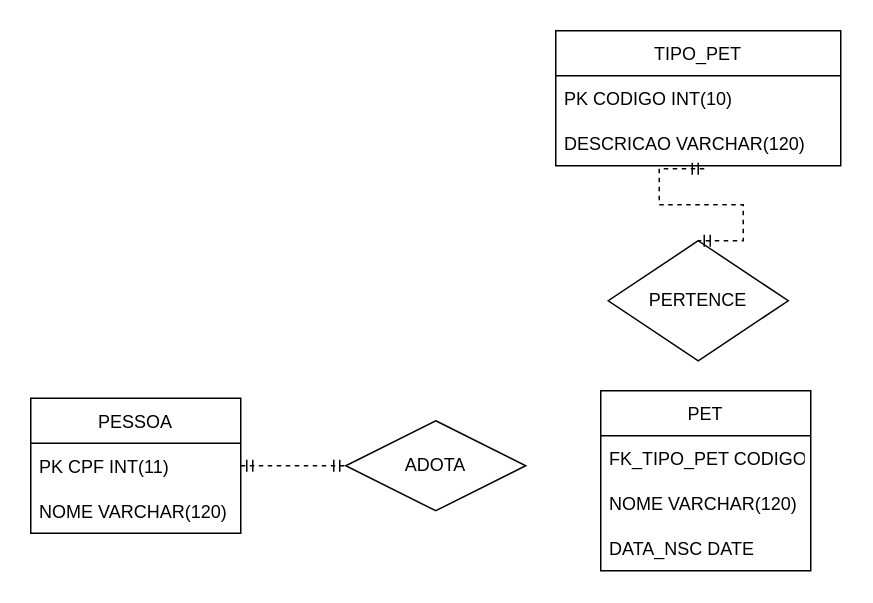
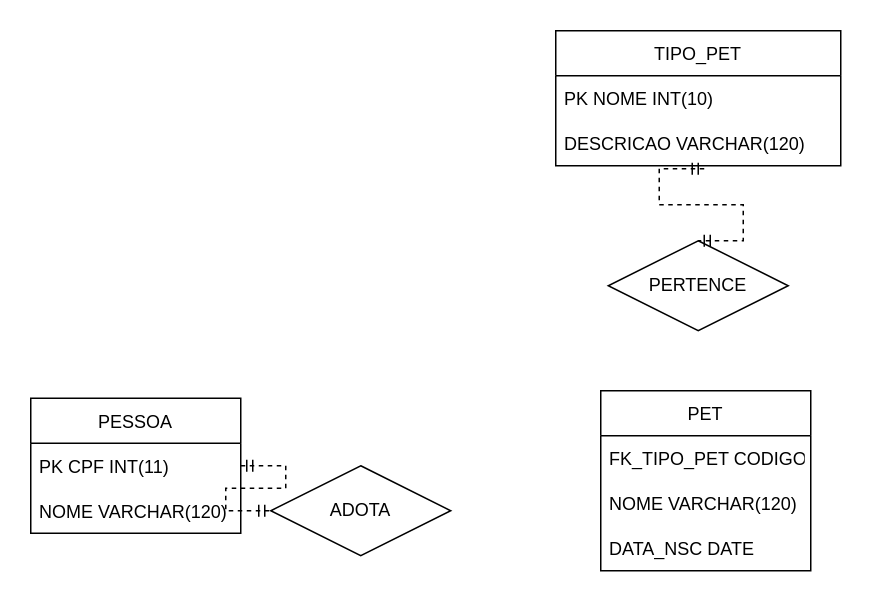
  <mxCell id="0" />
  <mxCell id="1" parent="0" />
  <mxCell id="2" value="TIPO_PET" style="swimlane;fontStyle=0;childLayout=stackLayout;horizontal=1;startSize=30;horizontalStack=0;resizeParent=1;resizeParentMax=0;resizeLast=0;collapsible=1;marginBottom=0;" vertex="1" parent="1"><mxGeometry x="370" y="20" width="190" height="90" as="geometry" /></mxCell>
- <mxCell id="3" value="PK CODIGO INT(10)" style="text;align=left;verticalAlign=middle;spacingLeft=4;spacingRight=4;overflow=hidden;points=[[0,0.5],[1,0.5]];portConstraint=eastwest;rotatable=0;" vertex="1" parent="2"><mxGeometry y="30" width="190" height="30" as="geometry" /></mxCell>
+ <mxCell id="3" value="PK NOME INT(10)" style="text;align=left;verticalAlign=middle;spacingLeft=4;spacingRight=4;overflow=hidden;points=[[0,0.5],[1,0.5]];portConstraint=eastwest;rotatable=0;" vertex="1" parent="2"><mxGeometry y="30" width="190" height="30" as="geometry" /></mxCell>
  <mxCell id="4" value="DESCRICAO VARCHAR(120)" style="text;strokeColor=none;fillColor=none;align=left;verticalAlign=middle;spacingLeft=4;spacingRight=4;overflow=hidden;points=[[0,0.5],[1,0.5]];portConstraint=eastwest;rotatable=0;" vertex="1" parent="2"><mxGeometry y="60" width="190" height="30" as="geometry" /></mxCell>
  <mxCell id="5" value="PESSOA" style="swimlane;fontStyle=0;childLayout=stackLayout;horizontal=1;startSize=30;horizontalStack=0;resizeParent=1;resizeParentMax=0;resizeLast=0;collapsible=1;marginBottom=0;" vertex="1" parent="1"><mxGeometry x="20" y="265" width="140" height="90" as="geometry" /></mxCell>
  <mxCell id="6" value="PK CPF INT(11)" style="text;strokeColor=none;fillColor=none;align=left;verticalAlign=middle;spacingLeft=4;spacingRight=4;overflow=hidden;points=[[0,0.5],[1,0.5]];portConstraint=eastwest;rotatable=0;" vertex="1" parent="5"><mxGeometry y="30" width="140" height="30" as="geometry" /></mxCell>
  <mxCell id="7" value="NOME VARCHAR(120)" style="text;strokeColor=none;fillColor=none;align=left;verticalAlign=middle;spacingLeft=4;spacingRight=4;overflow=hidden;points=[[0,0.5],[1,0.5]];portConstraint=eastwest;rotatable=0;" vertex="1" parent="5"><mxGeometry y="60" width="140" height="30" as="geometry" /></mxCell>
  <mxCell id="8" value="PET" style="swimlane;fontStyle=0;childLayout=stackLayout;horizontal=1;startSize=30;horizontalStack=0;resizeParent=1;resizeParentMax=0;resizeLast=0;collapsible=1;marginBottom=0;" vertex="1" parent="1"><mxGeometry x="400" y="260" width="140" height="120" as="geometry" /></mxCell>
  <mxCell id="9" value="FK_TIPO_PET CODIGO" style="text;strokeColor=none;fillColor=none;align=left;verticalAlign=middle;spacingLeft=4;spacingRight=4;overflow=hidden;points=[[0,0.5],[1,0.5]];portConstraint=eastwest;rotatable=0;" vertex="1" parent="8"><mxGeometry y="30" width="140" height="30" as="geometry" /></mxCell>
  <mxCell id="10" value="NOME VARCHAR(120)" style="text;strokeColor=none;fillColor=none;align=left;verticalAlign=middle;spacingLeft=4;spacingRight=4;overflow=hidden;points=[[0,0.5],[1,0.5]];portConstraint=eastwest;rotatable=0;" vertex="1" parent="8"><mxGeometry y="60" width="140" height="30" as="geometry" /></mxCell>
  <mxCell id="11" value="DATA_NSC DATE" style="text;strokeColor=none;fillColor=none;align=left;verticalAlign=middle;spacingLeft=4;spacingRight=4;overflow=hidden;points=[[0,0.5],[1,0.5]];portConstraint=eastwest;rotatable=0;" vertex="1" parent="8"><mxGeometry y="90" width="140" height="30" as="geometry" /></mxCell>
- <mxCell id="12" value="PERTENCE" style="shape=rhombus;perimeter=rhombusPerimeter;whiteSpace=wrap;html=1;align=center;" vertex="1" parent="1"><mxGeometry x="405" y="160" width="120" height="80" as="geometry" /></mxCell>
- <mxCell id="13" value="ADOTA" style="shape=rhombus;perimeter=rhombusPerimeter;whiteSpace=wrap;html=1;align=center;" vertex="1" parent="1"><mxGeometry x="230" y="280" width="120" height="60" as="geometry" /></mxCell>
+ <mxCell id="12" value="PERTENCE" style="shape=rhombus;perimeter=rhombusPerimeter;whiteSpace=wrap;html=1;align=center;" vertex="1" parent="1"><mxGeometry x="405" y="160" width="120" height="60" as="geometry" /></mxCell>
+ <mxCell id="13" value="ADOTA" style="shape=rhombus;perimeter=rhombusPerimeter;whiteSpace=wrap;html=1;align=center;" vertex="1" parent="1"><mxGeometry x="180" y="310" width="120" height="60" as="geometry" /></mxCell>
  <mxCell id="14" value="" style="edgeStyle=entityRelationEdgeStyle;fontSize=12;html=1;endArrow=ERmandOne;startArrow=ERmandOne;rounded=0;exitX=1;exitY=0.5;exitDx=0;exitDy=0;dashed=1;" edge="1" parent="1" source="6" target="13"><mxGeometry width="100" height="100" relative="1" as="geometry"><mxPoint x="160" y="340" as="sourcePoint" /><mxPoint x="260" y="240" as="targetPoint" /></mxGeometry></mxCell>
  <mxCell id="15" value="" style="edgeStyle=entityRelationEdgeStyle;fontSize=12;html=1;endArrow=ERmandOne;startArrow=ERmandOne;rounded=0;entryX=0.5;entryY=0;entryDx=0;entryDy=0;exitX=0.521;exitY=1.067;exitDx=0;exitDy=0;exitPerimeter=0;dashed=1;" edge="1" parent="1" source="4" target="12"><mxGeometry width="100" height="100" relative="1" as="geometry"><mxPoint x="580" y="30" as="sourcePoint" /><mxPoint x="505" y="110" as="targetPoint" /></mxGeometry></mxCell>
